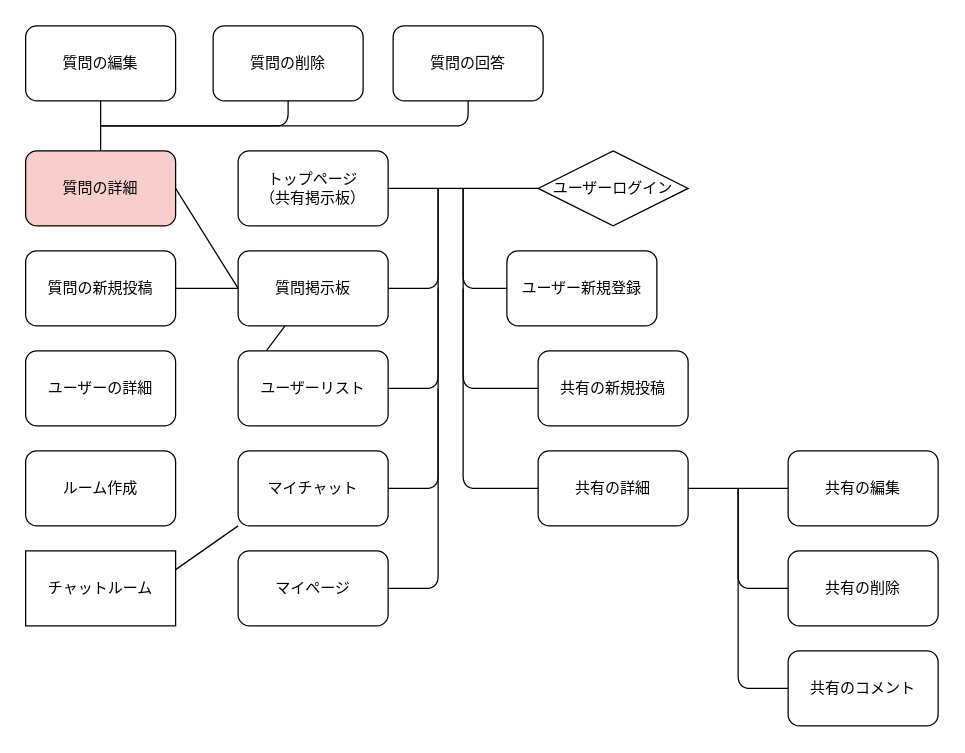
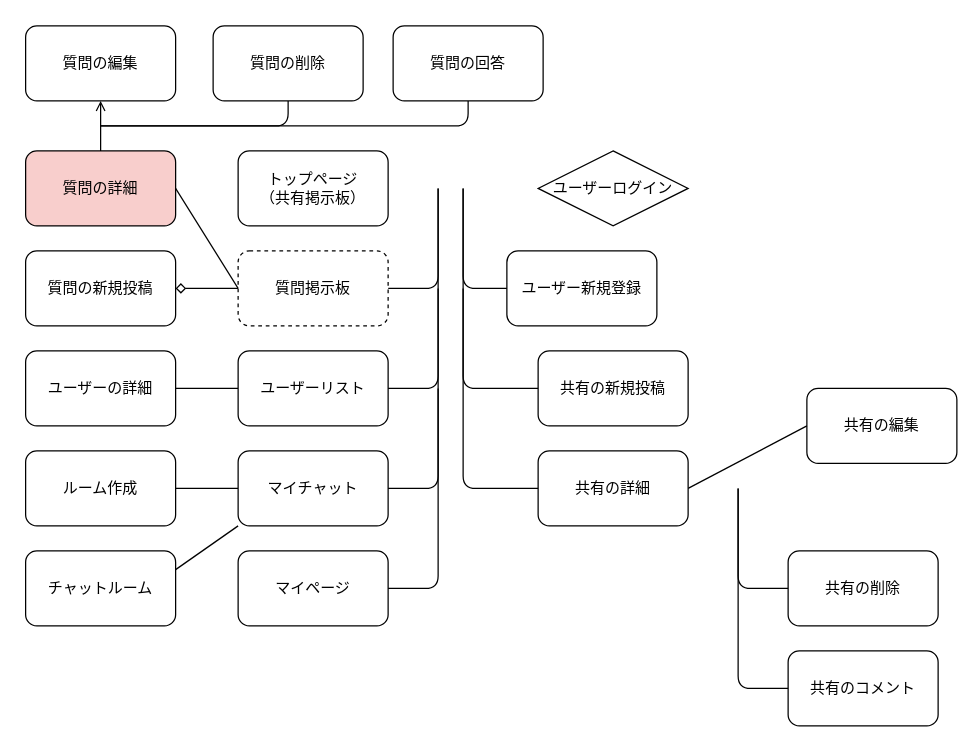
  <mxCell id="0" />
  <mxCell id="1" parent="0" />
  <mxCell id="2" value="トップページ&lt;br&gt;（共有掲示板）" style="rounded=1;whiteSpace=wrap;html=1;" vertex="1" parent="1"><mxGeometry x="190" y="120" width="120" height="60" as="geometry" /></mxCell>
  <mxCell id="3" style="edgeStyle=none;html=1;exitX=1;exitY=0.5;exitDx=0;exitDy=0;endArrow=none;endFill=0;" edge="1" parent="1" source="5"><mxGeometry relative="1" as="geometry"><mxPoint x="350" y="150" as="targetPoint" /><Array as="points"><mxPoint x="350" y="230" /></Array></mxGeometry></mxCell>
- <mxCell id="4" style="edgeStyle=none;html=1;exitX=0;exitY=0.5;exitDx=0;exitDy=0;entryX=1;entryY=0.5;entryDx=0;entryDy=0;endArrow=none;endFill=0;" edge="1" parent="1" source="5" target="21"><mxGeometry relative="1" as="geometry" /></mxCell>
- <mxCell id="5" value="質問掲示板" style="rounded=1;whiteSpace=wrap;html=1;" vertex="1" parent="1"><mxGeometry x="190" y="200" width="120" height="60" as="geometry" /></mxCell>
+ <mxCell id="4" style="edgeStyle=none;html=1;exitX=0;exitY=0.5;exitDx=0;exitDy=0;entryX=1;entryY=0.5;entryDx=0;entryDy=0;endArrow=diamond;endFill=0;" edge="1" parent="1" source="5" target="21"><mxGeometry relative="1" as="geometry" /></mxCell>
+ <mxCell id="5" value="質問掲示板" style="rounded=1;whiteSpace=wrap;html=1;dashed=1;" vertex="1" parent="1"><mxGeometry x="190" y="200" width="120" height="60" as="geometry" /></mxCell>
+ <mxCell id="6" style="edgeStyle=none;html=1;exitX=0;exitY=0.5;exitDx=0;exitDy=0;entryX=1;entryY=0.5;entryDx=0;entryDy=0;endArrow=none;endFill=0;" edge="1" parent="1" source="8" target="22"><mxGeometry relative="1" as="geometry" /></mxCell>
  <mxCell id="7" style="edgeStyle=none;html=1;exitX=0;exitY=1;exitDx=0;exitDy=0;entryX=1;entryY=0.25;entryDx=0;entryDy=0;endArrow=none;endFill=0;" edge="1" parent="1" source="8" target="23"><mxGeometry relative="1" as="geometry" /></mxCell>
  <mxCell id="8" value="マイチャット" style="rounded=1;whiteSpace=wrap;html=1;" vertex="1" parent="1"><mxGeometry x="190" y="360" width="120" height="60" as="geometry" /></mxCell>
- <mxCell id="9" style="edgeStyle=none;html=1;exitX=0;exitY=0.5;exitDx=0;exitDy=0;endArrow=none;endFill=0;" edge="1" parent="1" source="10" target="5"><mxGeometry relative="1" as="geometry" /></mxCell>
+ <mxCell id="9" style="edgeStyle=none;html=1;exitX=0;exitY=0.5;exitDx=0;exitDy=0;entryX=1;entryY=0.5;entryDx=0;entryDy=0;endArrow=none;endFill=0;" edge="1" parent="1" source="10" target="20"><mxGeometry relative="1" as="geometry" /></mxCell>
  <mxCell id="10" value="ユーザーリスト" style="rounded=1;whiteSpace=wrap;html=1;" vertex="1" parent="1"><mxGeometry x="190" y="280" width="120" height="60" as="geometry" /></mxCell>
  <mxCell id="11" value="共有のコメント" style="rounded=1;whiteSpace=wrap;html=1;" vertex="1" parent="1"><mxGeometry x="630" y="520" width="120" height="60" as="geometry" /></mxCell>
  <mxCell id="12" value="共有の削除" style="rounded=1;whiteSpace=wrap;html=1;" vertex="1" parent="1"><mxGeometry x="630" y="440" width="120" height="60" as="geometry" /></mxCell>
- <mxCell id="13" value="共有の編集" style="rounded=1;whiteSpace=wrap;html=1;" vertex="1" parent="1"><mxGeometry x="630" y="360" width="120" height="60" as="geometry" /></mxCell>
+ <mxCell id="13" value="共有の編集" style="rounded=1;whiteSpace=wrap;html=1;" vertex="1" parent="1"><mxGeometry x="645" y="310" width="120" height="60" as="geometry" /></mxCell>
  <mxCell id="14" style="edgeStyle=none;html=1;exitX=1;exitY=0.5;exitDx=0;exitDy=0;entryX=0;entryY=0.5;entryDx=0;entryDy=0;endArrow=none;endFill=0;" edge="1" parent="1" source="15" target="13"><mxGeometry relative="1" as="geometry" /></mxCell>
  <mxCell id="15" value="共有の詳細" style="rounded=1;whiteSpace=wrap;html=1;" vertex="1" parent="1"><mxGeometry x="430" y="360" width="120" height="60" as="geometry" /></mxCell>
  <mxCell id="16" value="共有の新規投稿" style="rounded=1;whiteSpace=wrap;html=1;" vertex="1" parent="1"><mxGeometry x="430" y="280" width="120" height="60" as="geometry" /></mxCell>
  <mxCell id="17" value="ユーザーログイン" style="rhombus;whiteSpace=wrap;html=1;" vertex="1" parent="1"><mxGeometry x="430" y="120" width="120" height="60" as="geometry" /></mxCell>
  <mxCell id="18" value="ユーザー新規登録" style="rounded=1;whiteSpace=wrap;html=1;" vertex="1" parent="1"><mxGeometry x="405" y="200" width="120" height="60" as="geometry" /></mxCell>
  <mxCell id="19" value="マイページ" style="rounded=1;whiteSpace=wrap;html=1;" vertex="1" parent="1"><mxGeometry x="190" y="440" width="120" height="60" as="geometry" /></mxCell>
  <mxCell id="20" value="ユーザーの詳細" style="rounded=1;whiteSpace=wrap;html=1;" vertex="1" parent="1"><mxGeometry x="20" y="280" width="120" height="60" as="geometry" /></mxCell>
  <mxCell id="21" value="質問の新規投稿" style="rounded=1;whiteSpace=wrap;html=1;" vertex="1" parent="1"><mxGeometry x="20" y="200" width="120" height="60" as="geometry" /></mxCell>
  <mxCell id="22" value="ルーム作成" style="rounded=1;whiteSpace=wrap;html=1;" vertex="1" parent="1"><mxGeometry x="20" y="360" width="120" height="60" as="geometry" /></mxCell>
- <mxCell id="23" value="チャットルーム" style="whiteSpace=wrap;html=1;rounded=0;" vertex="1" parent="1"><mxGeometry x="20" y="440" width="120" height="60" as="geometry" /></mxCell>
- <mxCell id="24" style="edgeStyle=none;html=1;exitX=0.5;exitY=0;exitDx=0;exitDy=0;entryX=0.5;entryY=1;entryDx=0;entryDy=0;endArrow=none;endFill=0;" edge="1" parent="1" source="25" target="26"><mxGeometry relative="1" as="geometry" /></mxCell>
+ <mxCell id="23" value="チャットルーム" style="rounded=1;whiteSpace=wrap;html=1;" vertex="1" parent="1"><mxGeometry x="20" y="440" width="120" height="60" as="geometry" /></mxCell>
+ <mxCell id="24" style="edgeStyle=none;html=1;exitX=0.5;exitY=0;exitDx=0;exitDy=0;entryX=0.5;entryY=1;entryDx=0;entryDy=0;endArrow=open;endFill=0;" edge="1" parent="1" source="25" target="26"><mxGeometry relative="1" as="geometry" /></mxCell>
  <mxCell id="25" value="質問の詳細" style="rounded=1;whiteSpace=wrap;html=1;fillColor=#f8cecc;" vertex="1" parent="1"><mxGeometry x="20" y="120" width="120" height="60" as="geometry" /></mxCell>
  <mxCell id="26" value="質問の編集" style="rounded=1;whiteSpace=wrap;html=1;" vertex="1" parent="1"><mxGeometry x="20" y="20" width="120" height="60" as="geometry" /></mxCell>
  <mxCell id="27" value="質問の回答" style="rounded=1;whiteSpace=wrap;html=1;" vertex="1" parent="1"><mxGeometry x="314" y="20" width="120" height="60" as="geometry" /></mxCell>
  <mxCell id="28" value="質問の削除" style="rounded=1;whiteSpace=wrap;html=1;" vertex="1" parent="1"><mxGeometry x="170" y="20" width="120" height="60" as="geometry" /></mxCell>
- <mxCell id="29" value="" style="endArrow=none;html=1;exitX=1;exitY=0.5;exitDx=0;exitDy=0;entryX=0;entryY=0.5;entryDx=0;entryDy=0;" edge="1" parent="1" source="2" target="17"><mxGeometry width="50" height="50" relative="1" as="geometry"><mxPoint x="420" y="270" as="sourcePoint" /><mxPoint x="470" y="220" as="targetPoint" /></mxGeometry></mxCell>
  <mxCell id="30" value="" style="endArrow=none;html=1;exitX=0;exitY=0.5;exitDx=0;exitDy=0;" edge="1" parent="1" source="16"><mxGeometry width="50" height="50" relative="1" as="geometry"><mxPoint x="370" y="320" as="sourcePoint" /><mxPoint x="370" y="150" as="targetPoint" /><Array as="points"><mxPoint x="370" y="310" /></Array></mxGeometry></mxCell>
  <mxCell id="31" value="" style="endArrow=none;html=1;entryX=0;entryY=0.5;entryDx=0;entryDy=0;" edge="1" parent="1" target="15"><mxGeometry width="50" height="50" relative="1" as="geometry"><mxPoint x="370" y="230" as="sourcePoint" /><mxPoint x="470" y="220" as="targetPoint" /><Array as="points"><mxPoint x="370" y="390" /></Array></mxGeometry></mxCell>
  <mxCell id="32" value="" style="endArrow=none;html=1;exitX=0;exitY=0.5;exitDx=0;exitDy=0;" edge="1" parent="1" source="12"><mxGeometry width="50" height="50" relative="1" as="geometry"><mxPoint x="420" y="270" as="sourcePoint" /><mxPoint x="590" y="390" as="targetPoint" /><Array as="points"><mxPoint x="590" y="470" /></Array></mxGeometry></mxCell>
  <mxCell id="33" value="" style="endArrow=none;html=1;" edge="1" parent="1"><mxGeometry width="50" height="50" relative="1" as="geometry"><mxPoint x="630" y="550" as="sourcePoint" /><mxPoint x="590" y="390" as="targetPoint" /><Array as="points"><mxPoint x="590" y="550" /></Array></mxGeometry></mxCell>
  <mxCell id="34" value="" style="endArrow=none;html=1;entryX=0.5;entryY=1;entryDx=0;entryDy=0;" edge="1" parent="1" target="27"><mxGeometry width="50" height="50" relative="1" as="geometry"><mxPoint x="80" y="100" as="sourcePoint" /><mxPoint x="470" y="220" as="targetPoint" /><Array as="points"><mxPoint x="374" y="100" /></Array></mxGeometry></mxCell>
  <mxCell id="35" value="" style="endArrow=none;html=1;exitX=0;exitY=0.5;exitDx=0;exitDy=0;entryX=1;entryY=0.5;entryDx=0;entryDy=0;" edge="1" parent="1" source="5" target="25"><mxGeometry width="50" height="50" relative="1" as="geometry"><mxPoint x="420" y="270" as="sourcePoint" /><mxPoint x="470" y="220" as="targetPoint" /><Array as="points" /></mxGeometry></mxCell>
  <mxCell id="36" value="" style="endArrow=none;html=1;exitX=1;exitY=0.5;exitDx=0;exitDy=0;" edge="1" parent="1" source="10"><mxGeometry width="50" height="50" relative="1" as="geometry"><mxPoint x="420" y="270" as="sourcePoint" /><mxPoint x="350" y="150" as="targetPoint" /><Array as="points"><mxPoint x="350" y="310" /></Array></mxGeometry></mxCell>
  <mxCell id="37" value="" style="endArrow=none;html=1;exitX=1;exitY=0.5;exitDx=0;exitDy=0;" edge="1" parent="1" source="8"><mxGeometry width="50" height="50" relative="1" as="geometry"><mxPoint x="310" y="440" as="sourcePoint" /><mxPoint x="350" y="230" as="targetPoint" /><Array as="points"><mxPoint x="350" y="390" /></Array></mxGeometry></mxCell>
  <mxCell id="38" value="" style="endArrow=none;html=1;exitX=1;exitY=0.5;exitDx=0;exitDy=0;" edge="1" parent="1" source="19"><mxGeometry width="50" height="50" relative="1" as="geometry"><mxPoint x="330" y="500" as="sourcePoint" /><mxPoint x="350" y="310" as="targetPoint" /><Array as="points"><mxPoint x="350" y="470" /></Array></mxGeometry></mxCell>
  <mxCell id="39" value="" style="endArrow=none;html=1;entryX=0.5;entryY=1;entryDx=0;entryDy=0;" edge="1" parent="1" target="28"><mxGeometry width="50" height="50" relative="1" as="geometry"><mxPoint x="80" y="100" as="sourcePoint" /><mxPoint x="220" y="90" as="targetPoint" /><Array as="points"><mxPoint x="230" y="100" /></Array></mxGeometry></mxCell>
  <mxCell id="40" value="" style="endArrow=none;html=1;entryX=0;entryY=0.5;entryDx=0;entryDy=0;" edge="1" parent="1" target="18"><mxGeometry width="50" height="50" relative="1" as="geometry"><mxPoint x="370" y="150" as="sourcePoint" /><mxPoint x="680" y="160" as="targetPoint" /><Array as="points"><mxPoint x="370" y="230" /></Array></mxGeometry></mxCell>
